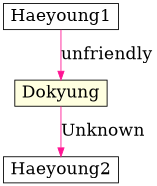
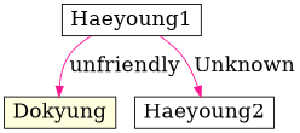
  digraph {
    rankdir=TB
    node [fillcolor=white fontsize=20 shape=rectangle style=filled]
    edge [color=deeppink fontsize=20]
    Dokyung [fillcolor=lightyellow height=0.1]
    Haeyoung2 [height=0.1]
    Haeyoung1 [height=0.1]
-   Dokyung -> Haeyoung2 [label=Unknown]
+   Haeyoung1 -> Haeyoung2 [label=Unknown]
    Haeyoung1 -> Dokyung [label=unfriendly]
  }
